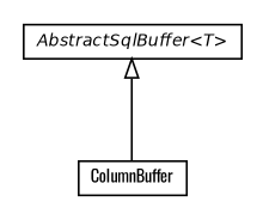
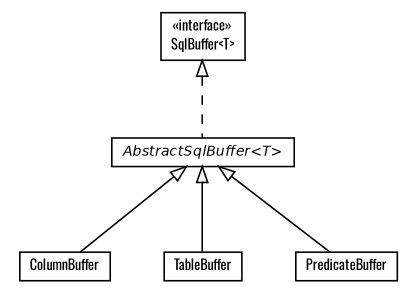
  digraph {
    fontname=Oswald
    nodesep=0.25
    ranksep=0.5
    node [fontcolor=black fontname=Oswald fontsize=9.0 shape=plaintext]
    edge [arrowtail=empty dir=back fontname=Oswald fontsize=10 headport=p labelfontname=Helvetica labelfontsize=10 tailport=p]
    n1 [label=<<table title="net.ljcomputing.sql.buffer.ColumnBuffer" border="0" cellborder="1" cellspacing="0" cellpadding="2" port="p" href="./ColumnBuffer.html"> 		<tr><td><table border="0" cellspacing="0" cellpadding="1"> <tr><td align="center" balign="center"> ColumnBuffer </td></tr> 		</table></td></tr> 		</table>>]
+   n2 [label=<<table title="net.ljcomputing.sql.buffer.TableBuffer" border="0" cellborder="1" cellspacing="0" cellpadding="2" port="p" href="./TableBuffer.html"> 		<tr><td><table border="0" cellspacing="0" cellpadding="1"> <tr><td align="center" balign="center"> TableBuffer </td></tr> 		</table></td></tr> 		</table>>]
+   n3 [label=<<table title="net.ljcomputing.sql.buffer.SqlBuffer" border="0" cellborder="1" cellspacing="0" cellpadding="2" port="p" href="./SqlBuffer.html"> 		<tr><td><table border="0" cellspacing="0" cellpadding="1"> <tr><td align="center" balign="center"> &#171;interface&#187; </td></tr> <tr><td align="center" balign="center"> SqlBuffer&lt;T&gt; </td></tr> 		</table></td></tr> 		</table>>]
    n4 [label=<<table title="net.ljcomputing.sql.buffer.AbstractSqlBuffer" border="0" cellborder="1" cellspacing="0" cellpadding="2" port="p" href="./AbstractSqlBuffer.html"> 		<tr><td><table border="0" cellspacing="0" cellpadding="1"> <tr><td align="center" balign="center"><font face="Helvetica-Oblique"> AbstractSqlBuffer&lt;T&gt; </font></td></tr> 		</table></td></tr> 		</table>>]
+   n5 [label=<<table title="net.ljcomputing.sql.buffer.PredicateBuffer" border="0" cellborder="1" cellspacing="0" cellpadding="2" port="p" href="./PredicateBuffer.html"> 		<tr><td><table border="0" cellspacing="0" cellpadding="1"> <tr><td align="center" balign="center"> PredicateBuffer </td></tr> 		</table></td></tr> 		</table>>]
+   n3 -> n4 [style=dashed]
    n4 -> n1
+   n4 -> n2
+   n4 -> n5
  }
